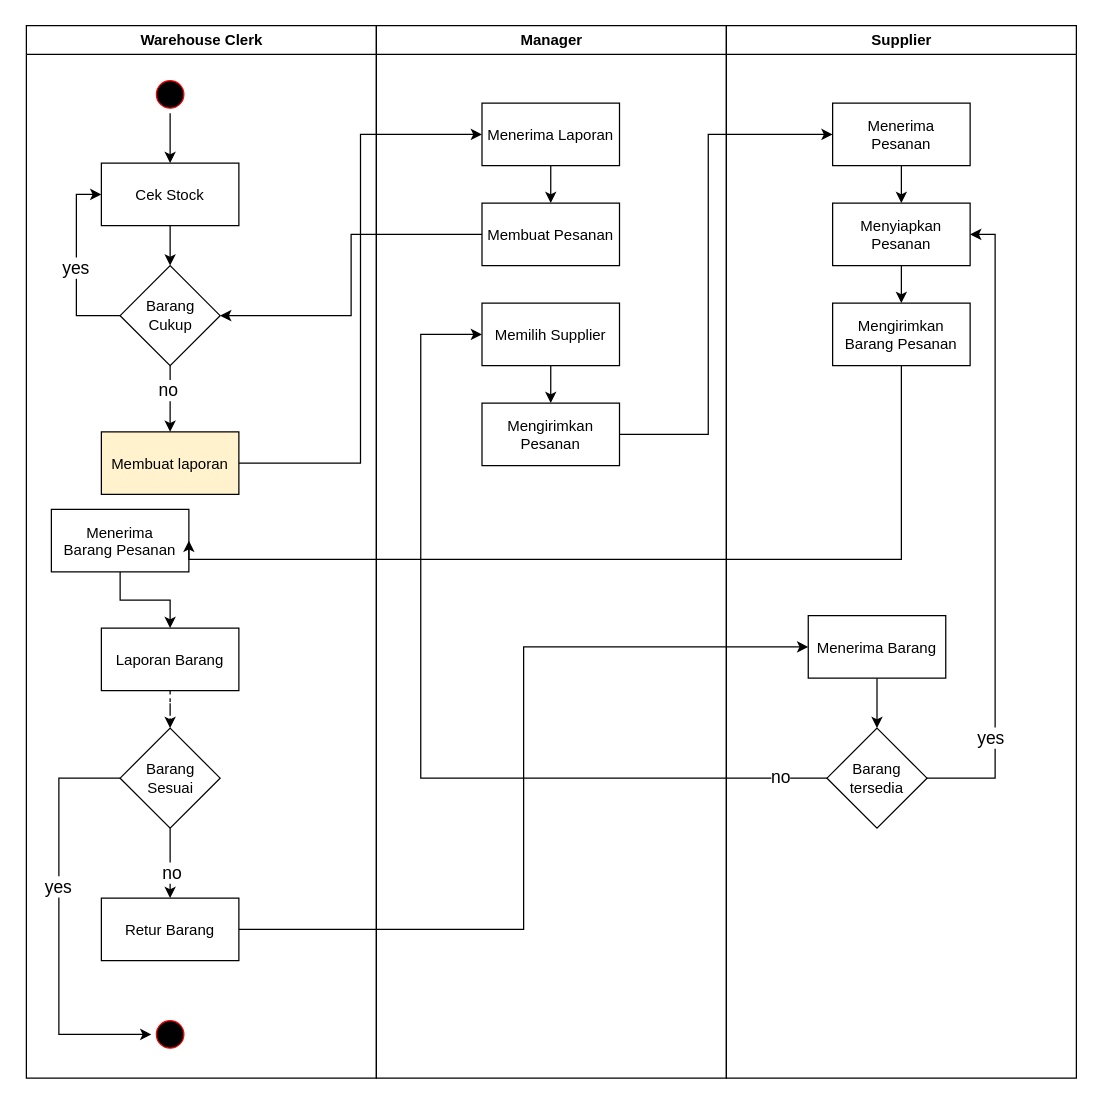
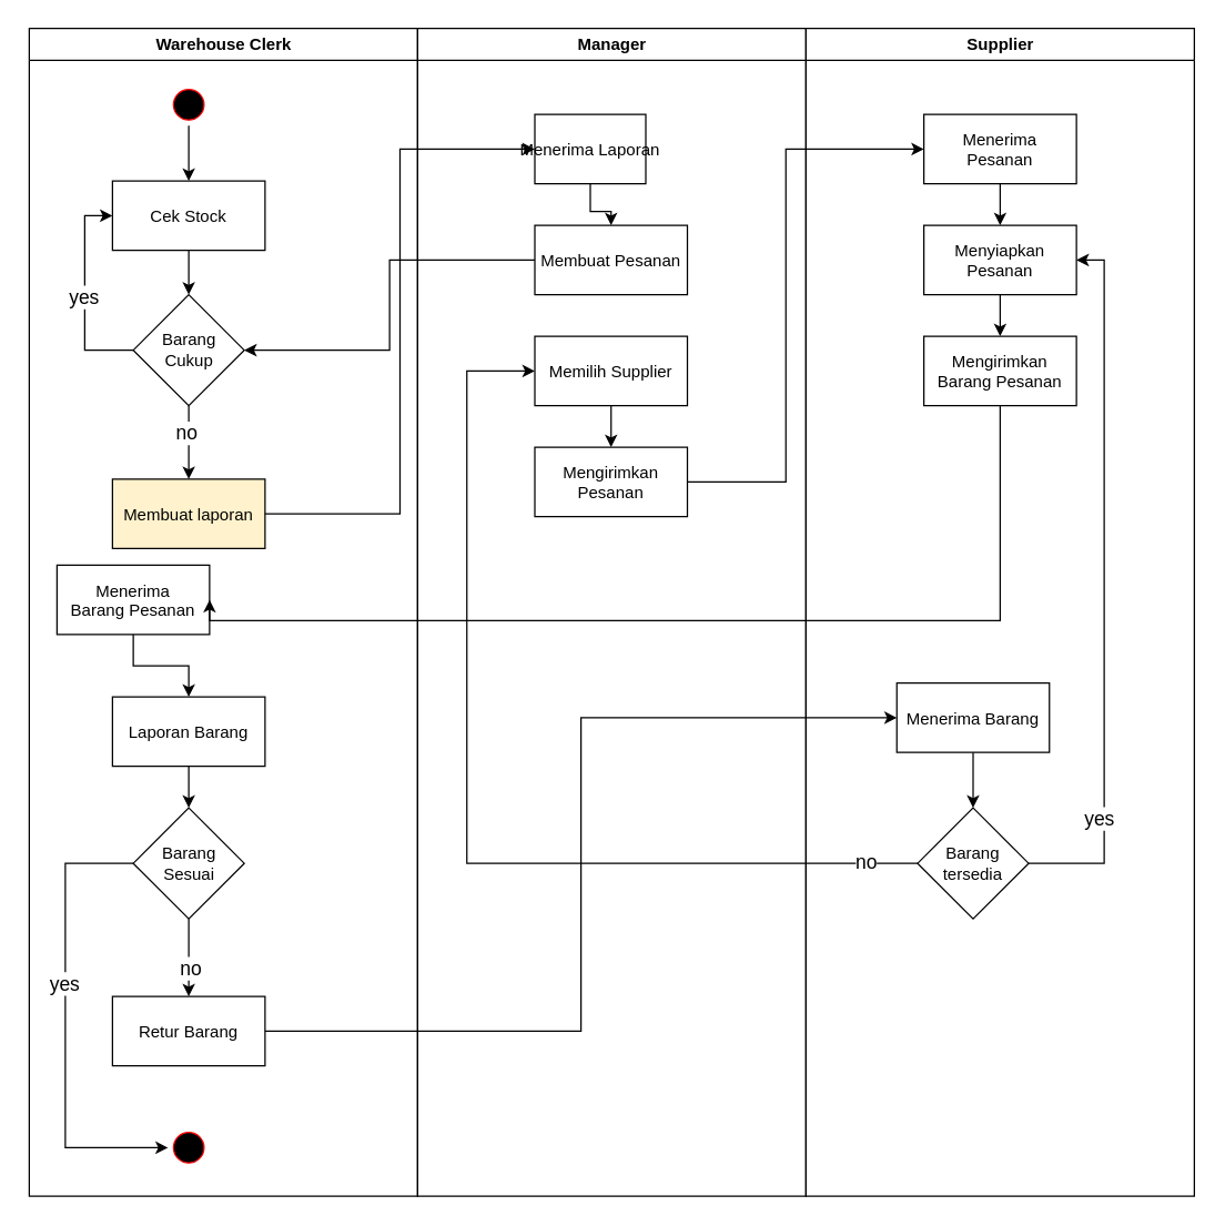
  <mxCell id="0" />
  <mxCell id="1" parent="0" />
  <mxCell id="2" value="Warehouse Clerk" style="swimlane;whiteSpace=wrap" parent="1" vertex="1"><mxGeometry x="20.5" y="20" width="280" height="842" as="geometry" /></mxCell>
  <mxCell id="3" style="edgeStyle=orthogonalEdgeStyle;rounded=0;orthogonalLoop=1;jettySize=auto;html=1;entryX=0.5;entryY=0;entryDx=0;entryDy=0;" edge="1" parent="2" source="4" target="6"><mxGeometry relative="1" as="geometry" /></mxCell>
  <mxCell id="4" value="" style="ellipse;shape=startState;fillColor=#000000;strokeColor=#ff0000;" parent="2" vertex="1"><mxGeometry x="100" y="40" width="30" height="30" as="geometry" /></mxCell>
  <mxCell id="5" style="edgeStyle=orthogonalEdgeStyle;rounded=0;orthogonalLoop=1;jettySize=auto;html=1;entryX=0.5;entryY=0;entryDx=0;entryDy=0;" edge="1" parent="2" source="6" target="12"><mxGeometry relative="1" as="geometry" /></mxCell>
  <mxCell id="6" value="Cek Stock" style="" parent="2" vertex="1"><mxGeometry x="60" y="110" width="110" height="50" as="geometry" /></mxCell>
  <mxCell id="7" value="Membuat laporan" style="fillColor=#fff2cc;" parent="2" vertex="1"><mxGeometry x="60" y="325" width="110" height="50" as="geometry" /></mxCell>
  <mxCell id="8" style="edgeStyle=orthogonalEdgeStyle;rounded=0;orthogonalLoop=1;jettySize=auto;html=1;exitX=0;exitY=0.5;exitDx=0;exitDy=0;entryX=0;entryY=0.5;entryDx=0;entryDy=0;" edge="1" parent="2" source="12" target="6"><mxGeometry relative="1" as="geometry"><Array as="points"><mxPoint x="40" y="232" /><mxPoint x="40" y="135" /></Array></mxGeometry></mxCell>
  <mxCell id="9" value="&lt;font style=&quot;font-size: 14px&quot;&gt;yes&lt;/font&gt;" style="edgeLabel;html=1;align=center;verticalAlign=middle;resizable=0;points=[];" vertex="1" connectable="0" parent="8"><mxGeometry x="-0.022" y="1" relative="1" as="geometry"><mxPoint as="offset" /></mxGeometry></mxCell>
  <mxCell id="10" style="edgeStyle=orthogonalEdgeStyle;rounded=0;orthogonalLoop=1;jettySize=auto;html=1;entryX=0.5;entryY=0;entryDx=0;entryDy=0;" edge="1" parent="2" source="12" target="7"><mxGeometry relative="1" as="geometry"><Array as="points"><mxPoint x="115" y="292" /><mxPoint x="115" y="292" /></Array></mxGeometry></mxCell>
  <mxCell id="11" value="&lt;font style=&quot;font-size: 14px&quot;&gt;no&lt;/font&gt;" style="edgeLabel;html=1;align=center;verticalAlign=middle;resizable=0;points=[];" vertex="1" connectable="0" parent="10"><mxGeometry x="-0.284" y="-2" relative="1" as="geometry"><mxPoint as="offset" /></mxGeometry></mxCell>
  <mxCell id="12" value="Barang&lt;br&gt;Cukup" style="rhombus;whiteSpace=wrap;html=1;" vertex="1" parent="2"><mxGeometry x="75" y="192" width="80" height="80" as="geometry" /></mxCell>
  <mxCell id="13" style="edgeStyle=orthogonalEdgeStyle;rounded=0;orthogonalLoop=1;jettySize=auto;html=1;entryX=0.5;entryY=0;entryDx=0;entryDy=0;" edge="1" parent="2" source="14" target="16"><mxGeometry relative="1" as="geometry" /></mxCell>
  <mxCell id="14" value="Menerima&#10;Barang Pesanan" style="" vertex="1" parent="2"><mxGeometry x="20" y="387" width="110" height="50" as="geometry" /></mxCell>
- <mxCell id="15" style="edgeStyle=orthogonalEdgeStyle;rounded=0;orthogonalLoop=1;jettySize=auto;html=1;entryX=0.5;entryY=0;entryDx=0;entryDy=0;dashed=1;" edge="1" parent="2" source="16" target="19"><mxGeometry relative="1" as="geometry" /></mxCell>
+ <mxCell id="15" style="edgeStyle=orthogonalEdgeStyle;rounded=0;orthogonalLoop=1;jettySize=auto;html=1;entryX=0.5;entryY=0;entryDx=0;entryDy=0;" edge="1" parent="2" source="16" target="19"><mxGeometry relative="1" as="geometry" /></mxCell>
  <mxCell id="16" value="Laporan Barang" style="" vertex="1" parent="2"><mxGeometry x="60" y="482" width="110" height="50" as="geometry" /></mxCell>
  <mxCell id="17" style="edgeStyle=orthogonalEdgeStyle;rounded=0;orthogonalLoop=1;jettySize=auto;html=1;entryX=0.5;entryY=0;entryDx=0;entryDy=0;" edge="1" parent="2" source="19" target="21"><mxGeometry relative="1" as="geometry" /></mxCell>
  <mxCell id="18" value="&lt;font style=&quot;font-size: 14px&quot;&gt;no&lt;/font&gt;" style="edgeLabel;html=1;align=center;verticalAlign=middle;resizable=0;points=[];" vertex="1" connectable="0" parent="17"><mxGeometry x="0.245" y="1" relative="1" as="geometry"><mxPoint as="offset" /></mxGeometry></mxCell>
  <mxCell id="19" value="Barang&lt;br&gt;Sesuai" style="rhombus;whiteSpace=wrap;html=1;" vertex="1" parent="2"><mxGeometry x="75" y="562" width="80" height="80" as="geometry" /></mxCell>
  <mxCell id="20" value="" style="ellipse;shape=startState;fillColor=#000000;strokeColor=#ff0000;" vertex="1" parent="2"><mxGeometry x="100" y="792" width="30" height="30" as="geometry" /></mxCell>
  <mxCell id="21" value="Retur Barang" style="" vertex="1" parent="2"><mxGeometry x="60" y="698" width="110" height="50" as="geometry" /></mxCell>
  <mxCell id="22" style="edgeStyle=orthogonalEdgeStyle;rounded=0;orthogonalLoop=1;jettySize=auto;html=1;entryX=0;entryY=0.5;entryDx=0;entryDy=0;" edge="1" parent="2" source="19" target="20"><mxGeometry relative="1" as="geometry"><mxPoint x="25.5" y="812" as="targetPoint" /><Array as="points"><mxPoint x="26" y="602" /><mxPoint x="26" y="807" /></Array></mxGeometry></mxCell>
  <mxCell id="23" value="&lt;font style=&quot;font-size: 14px&quot;&gt;yes&lt;/font&gt;" style="edgeLabel;html=1;align=center;verticalAlign=middle;resizable=0;points=[];" vertex="1" connectable="0" parent="22"><mxGeometry x="-0.175" y="-1" relative="1" as="geometry"><mxPoint as="offset" /></mxGeometry></mxCell>
  <mxCell id="24" value="Manager" style="swimlane;whiteSpace=wrap;startSize=23;" parent="1" vertex="1"><mxGeometry x="300.5" y="20" width="280" height="842" as="geometry" /></mxCell>
  <mxCell id="25" style="edgeStyle=orthogonalEdgeStyle;rounded=0;orthogonalLoop=1;jettySize=auto;html=1;entryX=0.5;entryY=0;entryDx=0;entryDy=0;" edge="1" parent="24" source="26" target="28"><mxGeometry relative="1" as="geometry" /></mxCell>
- <mxCell id="26" value="Menerima Laporan" style="" parent="24" vertex="1"><mxGeometry x="84.5" y="62" width="110" height="50" as="geometry" /></mxCell>
+ <mxCell id="26" value="Menerima Laporan" style="" parent="24" vertex="1"><mxGeometry x="84.5" y="62" width="80" height="50" as="geometry" /></mxCell>
  <mxCell id="27" style="edgeStyle=orthogonalEdgeStyle;rounded=0;orthogonalLoop=1;jettySize=auto;html=1;" edge="1" parent="24" source="28" target="12"><mxGeometry relative="1" as="geometry" /></mxCell>
  <mxCell id="28" value="Membuat Pesanan" style="" vertex="1" parent="24"><mxGeometry x="84.5" y="142" width="110" height="50" as="geometry" /></mxCell>
  <mxCell id="29" style="edgeStyle=orthogonalEdgeStyle;rounded=0;orthogonalLoop=1;jettySize=auto;html=1;entryX=0.5;entryY=0;entryDx=0;entryDy=0;" edge="1" parent="24" source="30" target="31"><mxGeometry relative="1" as="geometry" /></mxCell>
  <mxCell id="30" value="Memilih Supplier" style="" vertex="1" parent="24"><mxGeometry x="84.5" y="222" width="110" height="50" as="geometry" /></mxCell>
  <mxCell id="31" value="Mengirimkan&#10;Pesanan" style="" vertex="1" parent="24"><mxGeometry x="84.5" y="302" width="110" height="50" as="geometry" /></mxCell>
  <mxCell id="32" value="Supplier" style="swimlane;whiteSpace=wrap;startSize=23;" parent="1" vertex="1"><mxGeometry x="580.5" y="20" width="280" height="842" as="geometry" /></mxCell>
  <mxCell id="33" style="edgeStyle=orthogonalEdgeStyle;rounded=0;orthogonalLoop=1;jettySize=auto;html=1;entryX=0.5;entryY=0;entryDx=0;entryDy=0;" edge="1" parent="32" source="34" target="36"><mxGeometry relative="1" as="geometry" /></mxCell>
  <mxCell id="34" value="Menerima&#10;Pesanan" style="" vertex="1" parent="32"><mxGeometry x="85" y="62" width="110" height="50" as="geometry" /></mxCell>
  <mxCell id="35" style="edgeStyle=orthogonalEdgeStyle;rounded=0;orthogonalLoop=1;jettySize=auto;html=1;entryX=0.5;entryY=0;entryDx=0;entryDy=0;" edge="1" parent="32" source="36" target="37"><mxGeometry relative="1" as="geometry" /></mxCell>
  <mxCell id="36" value="Menyiapkan&#10;Pesanan" style="" vertex="1" parent="32"><mxGeometry x="85" y="142" width="110" height="50" as="geometry" /></mxCell>
  <mxCell id="37" value="Mengirimkan&#10;Barang Pesanan" style="" vertex="1" parent="32"><mxGeometry x="85" y="222" width="110" height="50" as="geometry" /></mxCell>
  <mxCell id="38" style="edgeStyle=orthogonalEdgeStyle;rounded=0;orthogonalLoop=1;jettySize=auto;html=1;entryX=0.5;entryY=0;entryDx=0;entryDy=0;" edge="1" parent="32" source="39" target="42"><mxGeometry relative="1" as="geometry" /></mxCell>
  <mxCell id="39" value="Menerima Barang" style="" vertex="1" parent="32"><mxGeometry x="65.5" y="472" width="110" height="50" as="geometry" /></mxCell>
  <mxCell id="40" style="edgeStyle=orthogonalEdgeStyle;rounded=0;orthogonalLoop=1;jettySize=auto;html=1;entryX=1;entryY=0.5;entryDx=0;entryDy=0;" edge="1" parent="32" source="42" target="36"><mxGeometry relative="1" as="geometry"><Array as="points"><mxPoint x="215" y="602" /><mxPoint x="215" y="167" /></Array></mxGeometry></mxCell>
  <mxCell id="41" value="&lt;font style=&quot;font-size: 14px&quot;&gt;yes&lt;/font&gt;" style="edgeLabel;html=1;align=center;verticalAlign=middle;resizable=0;points=[];" vertex="1" connectable="0" parent="40"><mxGeometry x="-0.657" y="4" relative="1" as="geometry"><mxPoint as="offset" /></mxGeometry></mxCell>
  <mxCell id="42" value="Barang&lt;br&gt;tersedia" style="rhombus;whiteSpace=wrap;html=1;" vertex="1" parent="32"><mxGeometry x="80.5" y="562" width="80" height="80" as="geometry" /></mxCell>
  <mxCell id="43" style="edgeStyle=orthogonalEdgeStyle;rounded=0;orthogonalLoop=1;jettySize=auto;html=1;entryX=0;entryY=0.5;entryDx=0;entryDy=0;" edge="1" parent="1" source="7" target="26"><mxGeometry relative="1" as="geometry" /></mxCell>
  <mxCell id="44" style="edgeStyle=orthogonalEdgeStyle;rounded=0;orthogonalLoop=1;jettySize=auto;html=1;entryX=0;entryY=0.5;entryDx=0;entryDy=0;" edge="1" parent="1" source="31" target="34"><mxGeometry relative="1" as="geometry"><Array as="points"><mxPoint x="566" y="347" /><mxPoint x="566" y="107" /></Array></mxGeometry></mxCell>
  <mxCell id="45" style="edgeStyle=orthogonalEdgeStyle;rounded=0;orthogonalLoop=1;jettySize=auto;html=1;entryX=1;entryY=0.5;entryDx=0;entryDy=0;" edge="1" parent="1" source="37" target="14"><mxGeometry relative="1" as="geometry"><Array as="points"><mxPoint x="721" y="447" /></Array></mxGeometry></mxCell>
  <mxCell id="46" style="edgeStyle=orthogonalEdgeStyle;rounded=0;orthogonalLoop=1;jettySize=auto;html=1;entryX=0;entryY=0.5;entryDx=0;entryDy=0;" edge="1" parent="1" source="21" target="39"><mxGeometry relative="1" as="geometry" /></mxCell>
  <mxCell id="47" style="edgeStyle=orthogonalEdgeStyle;rounded=0;orthogonalLoop=1;jettySize=auto;html=1;entryX=0;entryY=0.5;entryDx=0;entryDy=0;" edge="1" parent="1" source="42" target="30"><mxGeometry relative="1" as="geometry"><mxPoint x="356" y="267" as="targetPoint" /><Array as="points"><mxPoint x="336" y="622" /><mxPoint x="336" y="267" /></Array></mxGeometry></mxCell>
  <mxCell id="48" value="&lt;font style=&quot;font-size: 14px&quot;&gt;no&lt;/font&gt;" style="edgeLabel;html=1;align=center;verticalAlign=middle;resizable=0;points=[];" vertex="1" connectable="0" parent="47"><mxGeometry x="-0.896" y="-2" relative="1" as="geometry"><mxPoint as="offset" /></mxGeometry></mxCell>
